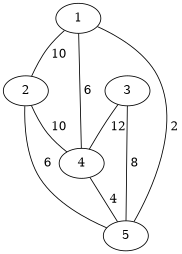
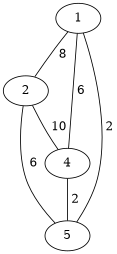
  graph {
    1
    2
    4
    5
-   3
-   1 -- 2 [label=" 10"]
+   1 -- 2 [label=" 8"]
    1 -- 4 [label=" 6"]
    1 -- 5 [label=" 2"]
    2 -- 4 [label=" 10"]
    2 -- 5 [label=" 6"]
-   4 -- 5 [label=" 4"]
-   3 -- 4 [label=" 12"]
-   3 -- 5 [label=" 8"]
+   4 -- 5 [label=" 2"]
  }
